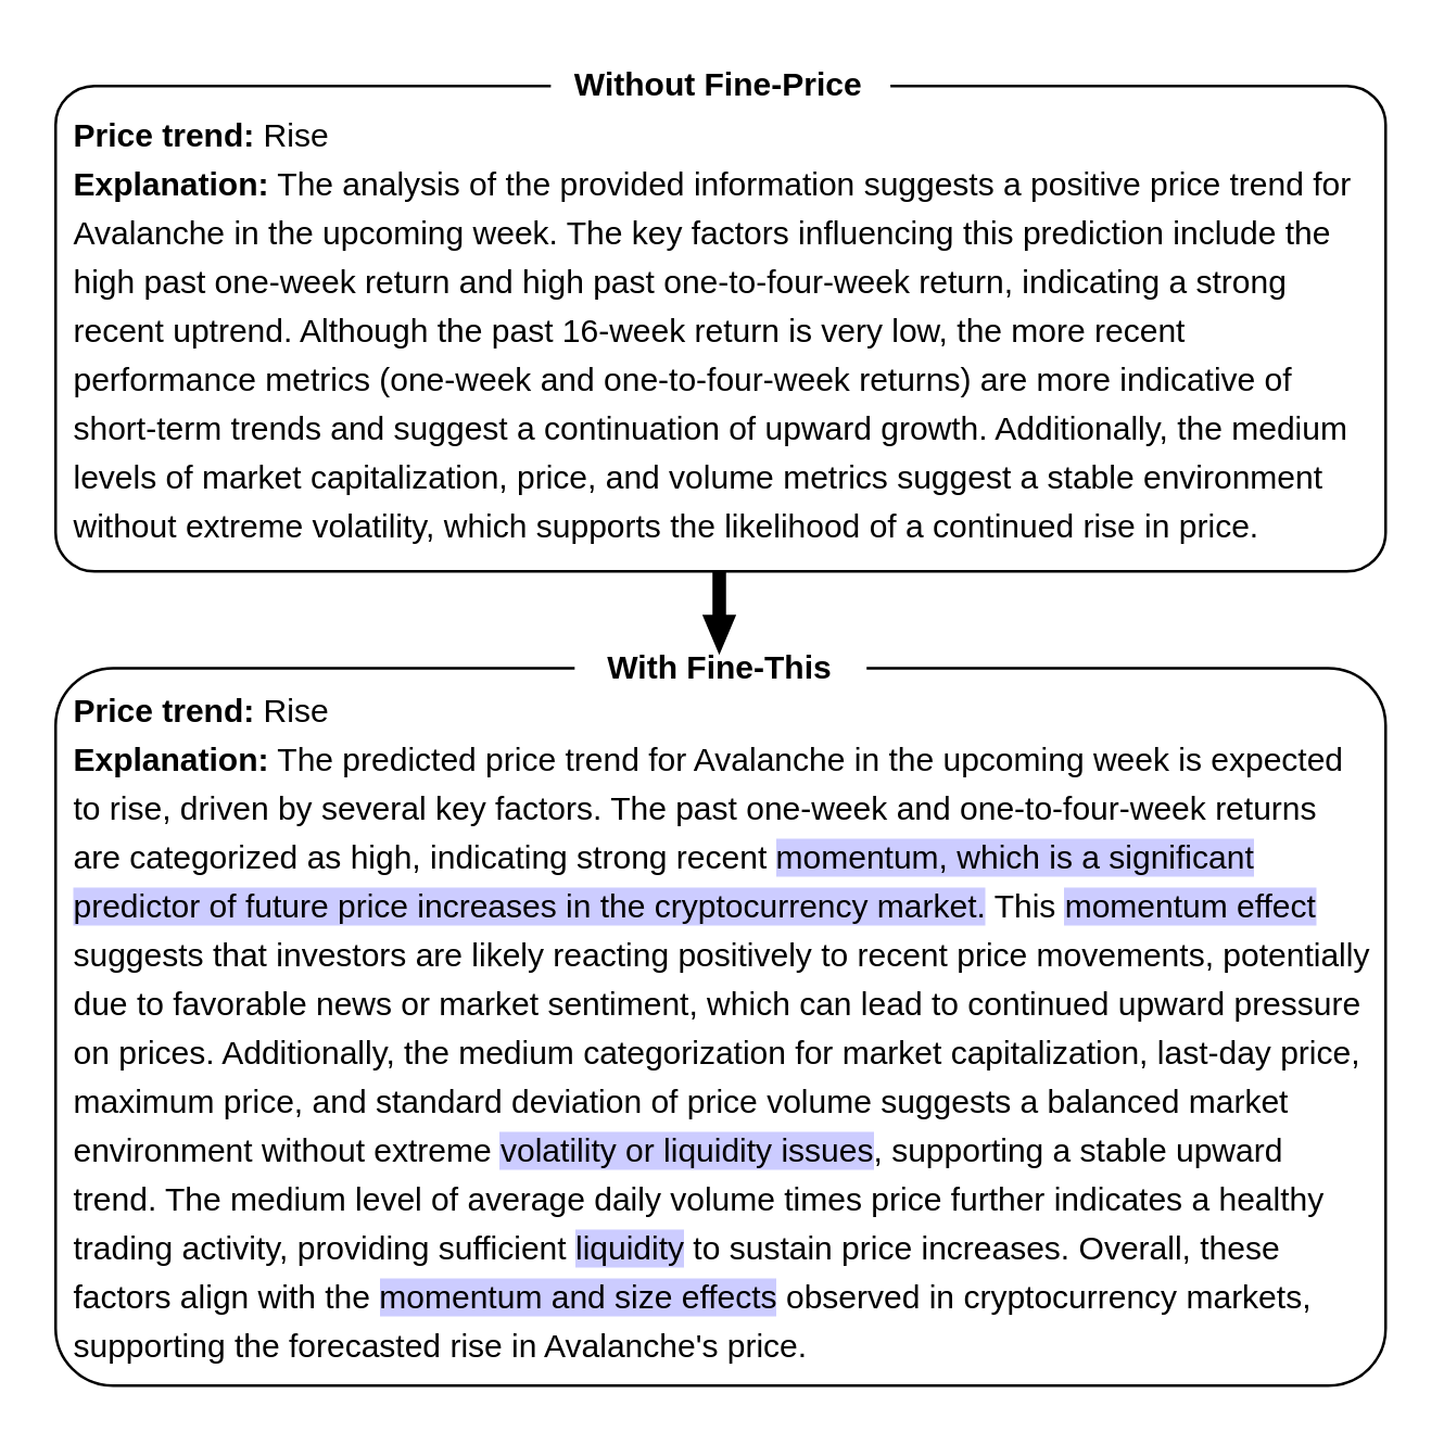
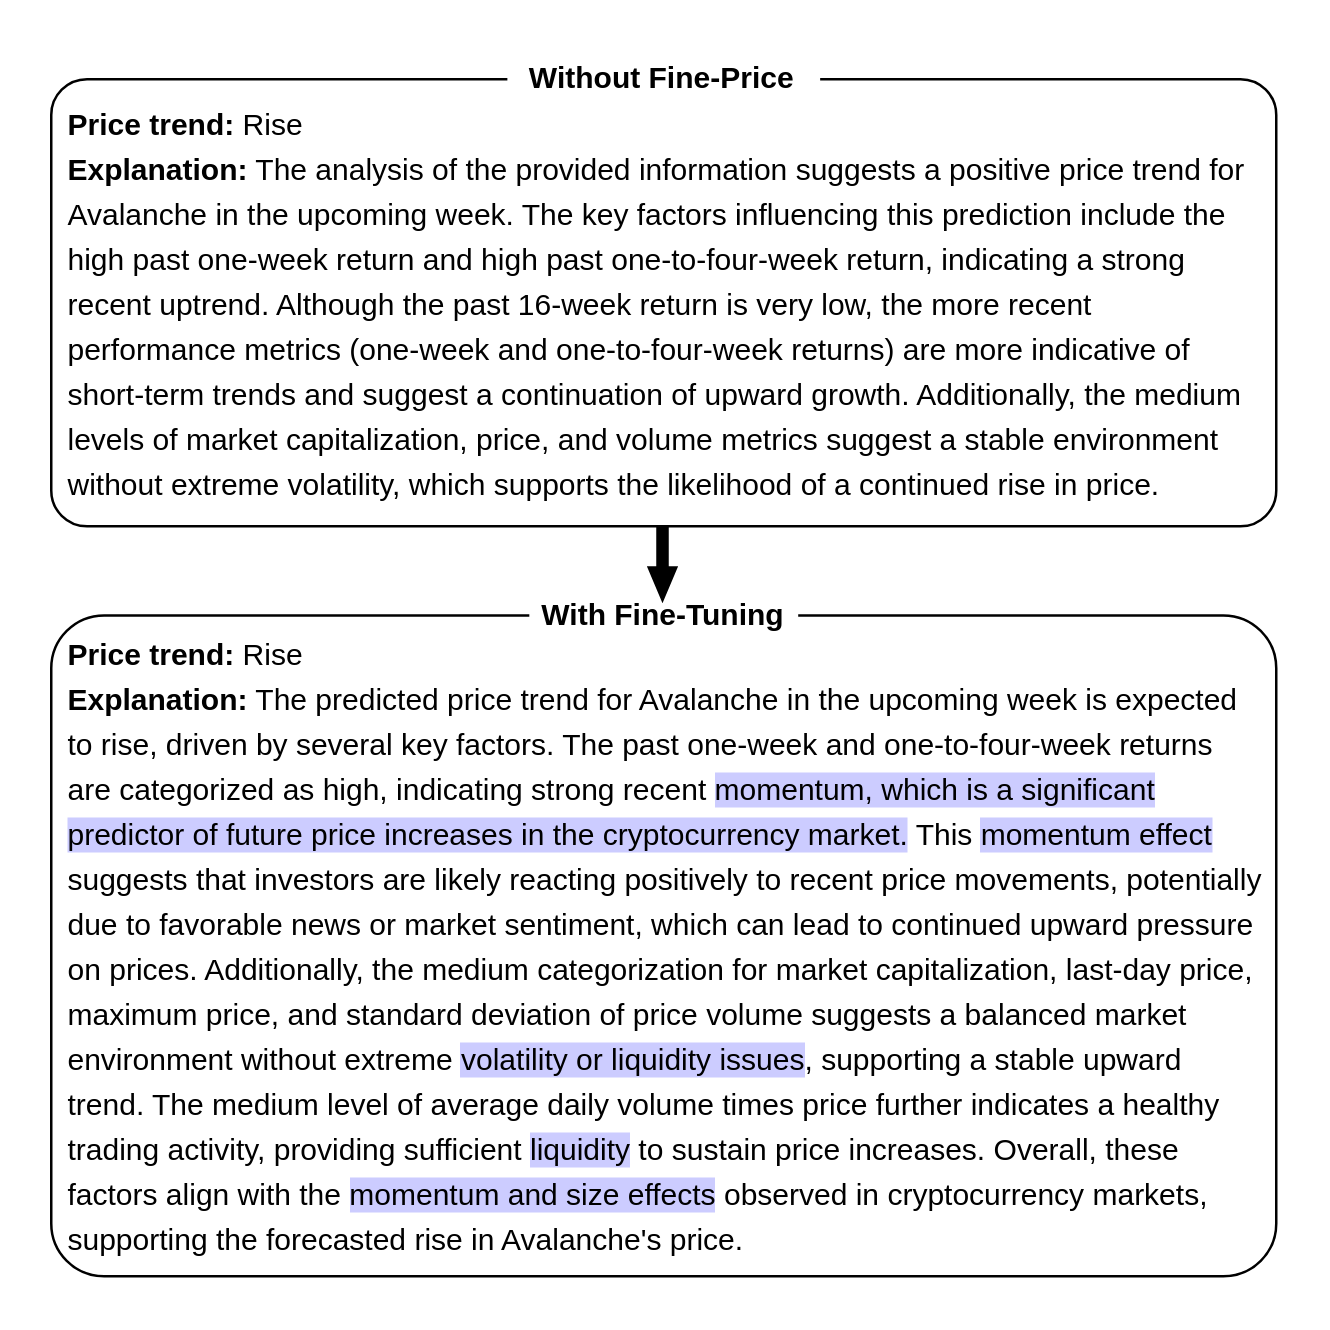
  <mxCell id="0" />
  <mxCell id="1" parent="0" />
  <mxCell id="2" value="" style="group;whiteSpace=wrap;html=1;" vertex="1" connectable="0" parent="1"><mxGeometry x="20" y="20" width="490" height="190" as="geometry" /></mxCell>
  <mxCell id="3" value="&lt;p style=&quot;line-height: 150%; margin-right: 5px; margin-left: 5px;&quot;&gt;&lt;b&gt;Price trend:&lt;/b&gt; Rise&lt;br&gt;&lt;b&gt;Explanation:&lt;/b&gt; The analysis of the provided information suggests a positive price trend for Avalanche in the upcoming week. The key factors influencing this prediction include the high past one-week return and high past one-to-four-week return, indicating a strong recent uptrend. Although the past 16-week return is very low, the more recent performance metrics (one-week and one-to-four-week returns) are more indicative of short-term trends and suggest a continuation of upward growth. Additionally, the medium levels of market capitalization, price, and volume metrics suggest a stable environment without extreme volatility, which supports the likelihood of a continued rise in price.&lt;/p&gt;" style="rounded=1;arcSize=8;whiteSpace=wrap;align=left;html=1;" vertex="1" parent="2"><mxGeometry y="11.176" width="490.0" height="178.824" as="geometry" /></mxCell>
  <mxCell id="4" value="Without Fine-Price" style="text;html=1;align=center;verticalAlign=middle;whiteSpace=wrap;rounded=0;fontStyle=1;fillColor=default;" vertex="1" parent="2"><mxGeometry x="182.447" width="125.106" height="22.353" as="geometry" /></mxCell>
  <mxCell id="5" value="" style="group;whiteSpace=wrap;html=1;flipH=1;" vertex="1" connectable="0" parent="1"><mxGeometry x="20" y="230" width="490" height="280" as="geometry" /></mxCell>
  <mxCell id="6" value="&lt;p style=&quot;margin: 0cm 5px; font-family: Calibri, sans-serif; line-height: 150%;&quot; class=&quot;MsoNormal&quot;&gt;&lt;font style=&quot;font-size: 12px;&quot;&gt;&lt;b style=&quot;&quot;&gt;Price trend:&lt;/b&gt; Rise&lt;/font&gt;&lt;/p&gt;&lt;p style=&quot;margin: 0px 5px 0cm; font-family: Calibri, sans-serif; line-height: 150%;&quot; class=&quot;MsoNormal&quot;&gt;&lt;font style=&quot;font-size: 12px;&quot;&gt;&lt;b style=&quot;&quot;&gt;Explanation:&lt;/b&gt; The predicted price trend for Avalanche in the upcoming week is expected to rise, driven by several key factors. The past one-week and one-to-four-week returns are categorized as high, indicating strong recent &lt;span style=&quot;background-color: rgb(204, 204, 255);&quot;&gt;momentum, which is a significant predictor of future price increases in the cryptocurrency market.&lt;/span&gt; This &lt;span style=&quot;background-color: rgb(204, 204, 255);&quot;&gt;momentum effect&lt;/span&gt; suggests that investors are likely reacting positively to recent price movements, potentially due to favorable news or market sentiment, which can lead to continued upward pressure on prices. Additionally, the medium categorization for market capitalization, last-day price, maximum price, and standard deviation of price volume suggests a balanced market environment without extreme &lt;span style=&quot;background-color: rgb(204, 204, 255);&quot;&gt;volatility or liquidity issues&lt;/span&gt;, supporting a stable upward trend. The medium level of average daily volume times price further indicates a healthy trading activity, providing sufficient &lt;span style=&quot;background-color: rgb(204, 204, 255);&quot;&gt;liquidity&lt;/span&gt; to sustain price increases. Overall, these factors align with the &lt;span style=&quot;background-color: rgb(204, 204, 255);&quot;&gt;momentum and size effects&lt;/span&gt; observed in cryptocurrency markets, supporting the forecasted rise in Avalanche's price.&lt;/font&gt;&lt;/p&gt;" style="rounded=1;arcSize=8;whiteSpace=wrap;align=left;html=1;" vertex="1" parent="5"><mxGeometry y="15.652" width="490" height="264.348" as="geometry" /></mxCell>
- <mxCell id="7" value="With Fine-This" style="text;html=1;align=center;verticalAlign=middle;whiteSpace=wrap;rounded=0;fontStyle=1;fillColor=default;" vertex="1" parent="5"><mxGeometry x="191.23" width="107.55" height="31.29" as="geometry" /></mxCell>
+ <mxCell id="7" value="With Fine-Tuning" style="text;html=1;align=center;verticalAlign=middle;whiteSpace=wrap;rounded=0;fontStyle=1;fillColor=default;" vertex="1" parent="5"><mxGeometry x="191.23" width="107.55" height="31.29" as="geometry" /></mxCell>
  <mxCell id="8" value="" style="shape=flexArrow;endArrow=classic;html=1;rounded=0;endWidth=6;endSize=4;width=4;fillColor=#000000;" edge="1" parent="1"><mxGeometry width="50" height="50" relative="1" as="geometry"><mxPoint x="264.5" y="210" as="sourcePoint" /><mxPoint x="264.5" y="240" as="targetPoint" /></mxGeometry></mxCell>
